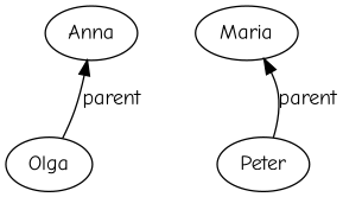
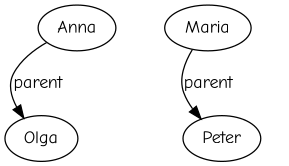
  digraph {
    fontname="Comic Neue"
    node [fontname="Comic Neue"]
    edge [fontname="Comic Neue"]
    Anna
    Olga
    Maria
    Peter
-   Olga -> Anna [label=parent]
-   Peter -> Maria [label=parent]
+   Anna -> Olga [label=parent]
+   Maria -> Peter [label=parent]
  }
